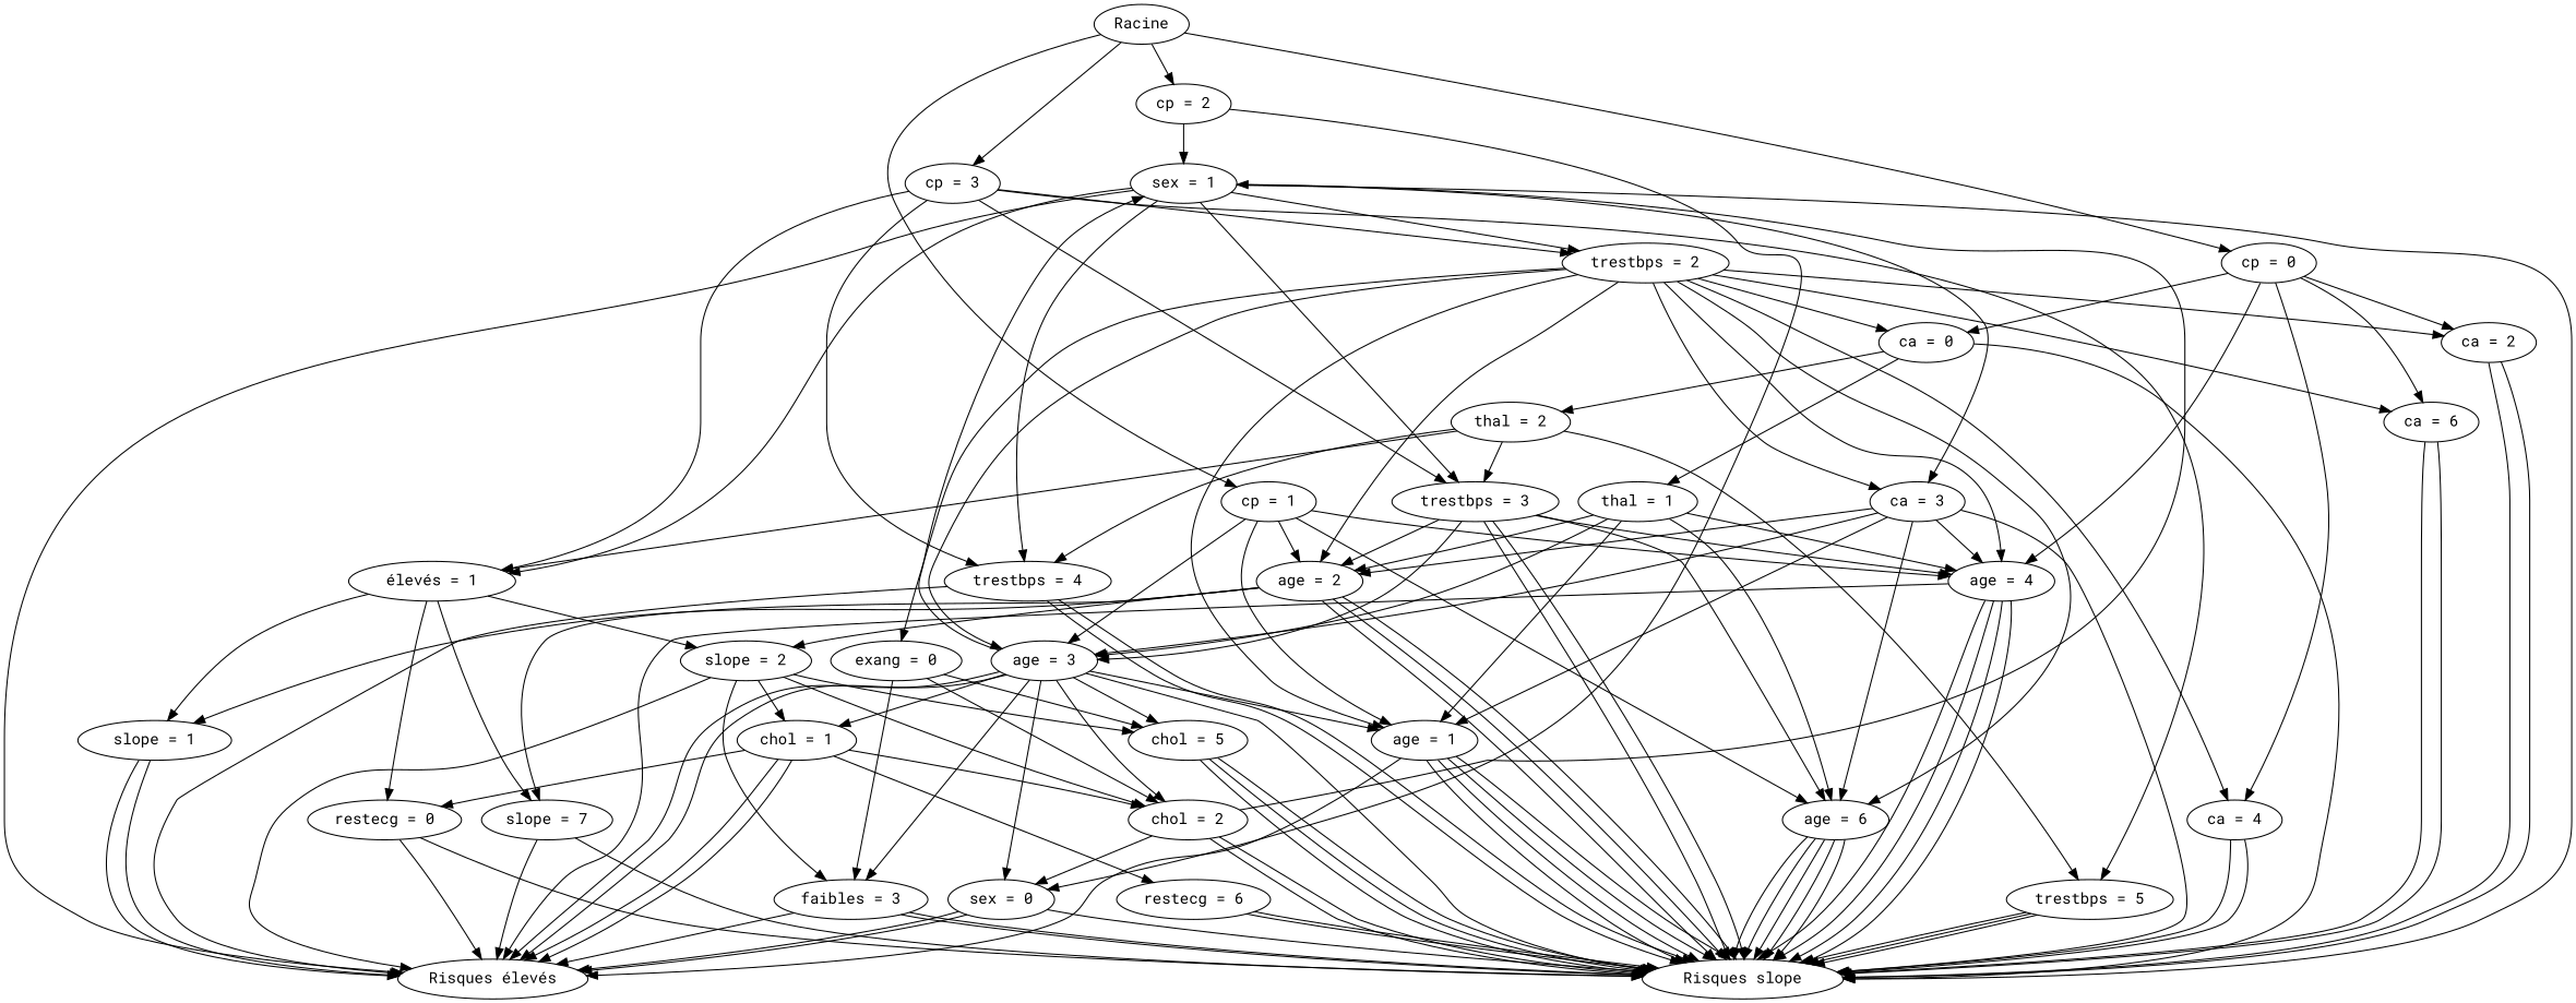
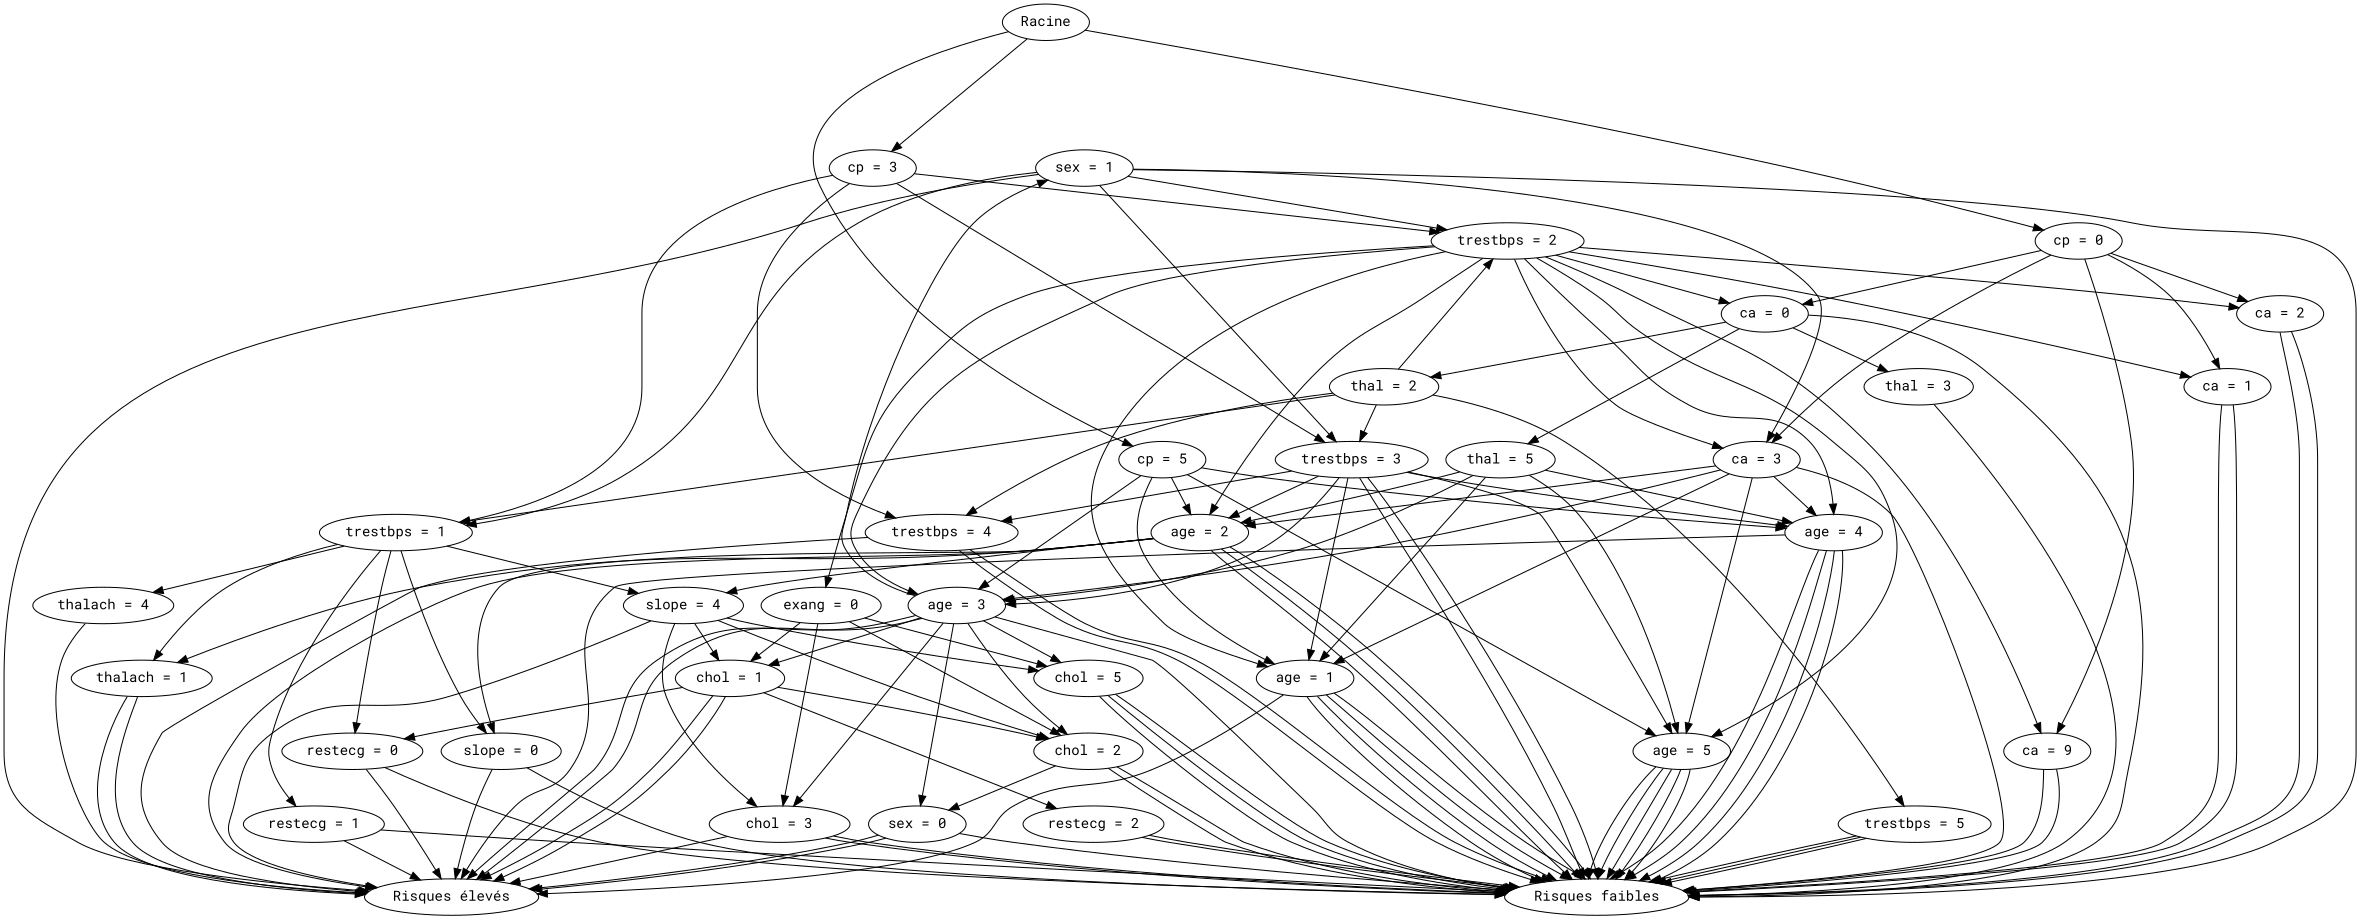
  digraph {
    fontname="Roboto Mono"
    node [fontname="Roboto Mono"]
    edge [fontname="Roboto Mono"]
    Racine
-   "cp = 2"
-   "cp = 1"
+   "cp = 1" [label="cp = 5"]
    "cp = 3"
    "cp = 0"
    "sex = 0"
    "sex = 1"
    "age = 3"
    "age = 1"
-   "age = 5" [label="age = 6"]
+   "age = 5"
    "age = 4"
    "age = 2"
    "trestbps = 3"
    "trestbps = 5"
    "trestbps = 4"
-   "trestbps = 1" [label="élevés = 1"]
+   "trestbps = 1"
    "trestbps = 2"
-   "ca = 1" [label="ca = 6"]
-   "ca = 4"
+   "ca = 1"
+   "ca = 4" [label="ca = 9"]
    "ca = 2"
    "ca = 0"
    "ca = 3"
    "Risques élevés"
-   "Risques faibles" [label="Risques slope"]
-   "slope = 1"
-   "slope = 0" [label="slope = 7"]
-   "slope = 2"
+   "Risques faibles"
+   "slope = 1" [label="thalach = 1"]
+   "slope = 0"
+   "slope = 2" [label="slope = 4"]
+   "restecg = 1"
    "restecg = 0"
+   "thalach = 4"
    "exang = 0"
    "chol = 2"
-   "chol = 3" [label="faibles = 3"]
+   "chol = 3"
    "chol = 5"
    "chol = 1"
-   "restecg = 2" [label="restecg = 6"]
+   "restecg = 2"
+   "thal = 3"
    "thal = 2"
-   "thal = 1"
-   Racine -> "cp = 2"
+   "thal = 1" [label="thal = 5"]
    Racine -> "cp = 1"
    Racine -> "cp = 3"
    Racine -> "cp = 0"
-   "cp = 2" -> "sex = 0"
-   "cp = 2" -> "sex = 1"
    "cp = 1" -> "age = 3"
    "cp = 1" -> "age = 1"
    "cp = 1" -> "age = 5"
    "cp = 1" -> "age = 4"
    "cp = 1" -> "age = 2"
    "cp = 3" -> "trestbps = 3"
-   "cp = 3" -> "trestbps = 5"
    "cp = 3" -> "trestbps = 4"
    "cp = 3" -> "trestbps = 1"
    "cp = 3" -> "trestbps = 2"
    "cp = 0" -> "ca = 1"
    "cp = 0" -> "ca = 4"
    "cp = 0" -> "ca = 2"
    "cp = 0" -> "ca = 0"
-   "cp = 0" -> "age = 4"
+   "cp = 0" -> "ca = 3"
    "sex = 0" -> "Risques élevés"
    "sex = 0" -> "Risques élevés"
    "sex = 0" -> "Risques faibles"
    "sex = 1" -> "trestbps = 3"
-   "sex = 1" -> "trestbps = 4"
+   "trestbps = 3" -> "trestbps = 4"
    "sex = 1" -> "trestbps = 1"
    "sex = 1" -> "trestbps = 2"
    "sex = 1" -> "ca = 3"
    "sex = 1" -> "Risques élevés"
    "sex = 1" -> "Risques faibles"
    "age = 3" -> "sex = 0"
    "age = 3" -> "sex = 1"
    "age = 3" -> "Risques élevés"
    "age = 3" -> "Risques élevés"
    "age = 3" -> "Risques faibles"
    "age = 3" -> "chol = 2"
    "age = 3" -> "chol = 3"
    "age = 3" -> "chol = 5"
    "age = 3" -> "chol = 1"
    "age = 1" -> "Risques élevés"
    "age = 1" -> "Risques faibles"
    "age = 1" -> "Risques faibles"
    "age = 1" -> "Risques faibles"
    "age = 1" -> "Risques faibles"
    "age = 5" -> "Risques faibles"
    "age = 5" -> "Risques faibles"
    "age = 5" -> "Risques faibles"
    "age = 5" -> "Risques faibles"
    "age = 5" -> "Risques faibles"
    "age = 4" -> "Risques élevés"
    "age = 4" -> "Risques faibles"
    "age = 4" -> "Risques faibles"
    "age = 4" -> "Risques faibles"
    "age = 4" -> "Risques faibles"
+   "age = 2" -> "Risques élevés"
    "age = 2" -> "Risques faibles"
    "age = 2" -> "Risques faibles"
    "age = 2" -> "Risques faibles"
    "age = 2" -> "slope = 1"
    "age = 2" -> "slope = 0"
    "age = 2" -> "slope = 2"
    "trestbps = 3" -> "age = 3"
-   "age = 3" -> "age = 1"
+   "trestbps = 3" -> "age = 1"
    "trestbps = 3" -> "age = 5"
    "trestbps = 3" -> "age = 4"
    "trestbps = 3" -> "age = 2"
    "trestbps = 3" -> "Risques faibles"
    "trestbps = 3" -> "Risques faibles"
    "trestbps = 5" -> "Risques faibles"
    "trestbps = 5" -> "Risques faibles"
    "trestbps = 5" -> "Risques faibles"
    "trestbps = 4" -> "Risques élevés"
    "trestbps = 4" -> "Risques faibles"
    "trestbps = 4" -> "Risques faibles"
    "trestbps = 1" -> "slope = 1"
    "trestbps = 1" -> "slope = 0"
    "trestbps = 1" -> "slope = 2"
+   "trestbps = 1" -> "restecg = 1"
    "trestbps = 1" -> "restecg = 0"
+   "trestbps = 1" -> "thalach = 4"
    "trestbps = 2" -> "age = 3"
    "trestbps = 2" -> "age = 1"
    "trestbps = 2" -> "age = 5"
    "trestbps = 2" -> "age = 4"
    "trestbps = 2" -> "age = 2"
    "trestbps = 2" -> "ca = 1"
    "trestbps = 2" -> "ca = 4"
    "trestbps = 2" -> "ca = 2"
    "trestbps = 2" -> "ca = 0"
    "trestbps = 2" -> "ca = 3"
    "trestbps = 2" -> "exang = 0"
    "ca = 1" -> "Risques faibles"
    "ca = 1" -> "Risques faibles"
    "ca = 4" -> "Risques faibles"
    "ca = 4" -> "Risques faibles"
    "ca = 2" -> "Risques faibles"
    "ca = 2" -> "Risques faibles"
    "ca = 0" -> "Risques faibles"
+   "ca = 0" -> "thal = 3"
    "ca = 0" -> "thal = 2"
    "ca = 0" -> "thal = 1"
    "ca = 3" -> "age = 3"
    "ca = 3" -> "age = 1"
    "ca = 3" -> "age = 5"
    "ca = 3" -> "age = 4"
    "ca = 3" -> "age = 2"
    "ca = 3" -> "Risques faibles"
    "slope = 1" -> "Risques élevés"
    "slope = 1" -> "Risques élevés"
    "slope = 0" -> "Risques élevés"
    "slope = 0" -> "Risques faibles"
    "slope = 2" -> "Risques élevés"
    "slope = 2" -> "chol = 2"
    "slope = 2" -> "chol = 3"
    "slope = 2" -> "chol = 5"
    "slope = 2" -> "chol = 1"
+   "restecg = 1" -> "Risques élevés"
+   "restecg = 1" -> "Risques faibles"
    "restecg = 0" -> "Risques élevés"
    "restecg = 0" -> "Risques faibles"
+   "thalach = 4" -> "Risques élevés"
    "exang = 0" -> "chol = 2"
    "exang = 0" -> "chol = 3"
    "exang = 0" -> "chol = 5"
+   "exang = 0" -> "chol = 1"
    "chol = 2" -> "sex = 0"
-   "chol = 2" -> "sex = 1"
    "chol = 2" -> "Risques faibles"
    "chol = 2" -> "Risques faibles"
    "chol = 3" -> "Risques élevés"
    "chol = 3" -> "Risques faibles"
    "chol = 3" -> "Risques faibles"
    "chol = 5" -> "Risques faibles"
    "chol = 5" -> "Risques faibles"
    "chol = 5" -> "Risques faibles"
    "chol = 1" -> "Risques élevés"
    "chol = 1" -> "Risques élevés"
    "chol = 1" -> "restecg = 0"
    "chol = 1" -> "chol = 2"
    "chol = 1" -> "restecg = 2"
    "restecg = 2" -> "Risques faibles"
    "restecg = 2" -> "Risques faibles"
+   "thal = 3" -> "Risques faibles"
    "thal = 2" -> "trestbps = 3"
    "thal = 2" -> "trestbps = 5"
    "thal = 2" -> "trestbps = 4"
    "thal = 2" -> "trestbps = 1"
+   "thal = 2" -> "trestbps = 2"
    "thal = 1" -> "age = 3"
    "thal = 1" -> "age = 1"
    "thal = 1" -> "age = 5"
    "thal = 1" -> "age = 4"
    "thal = 1" -> "age = 2"
  }
